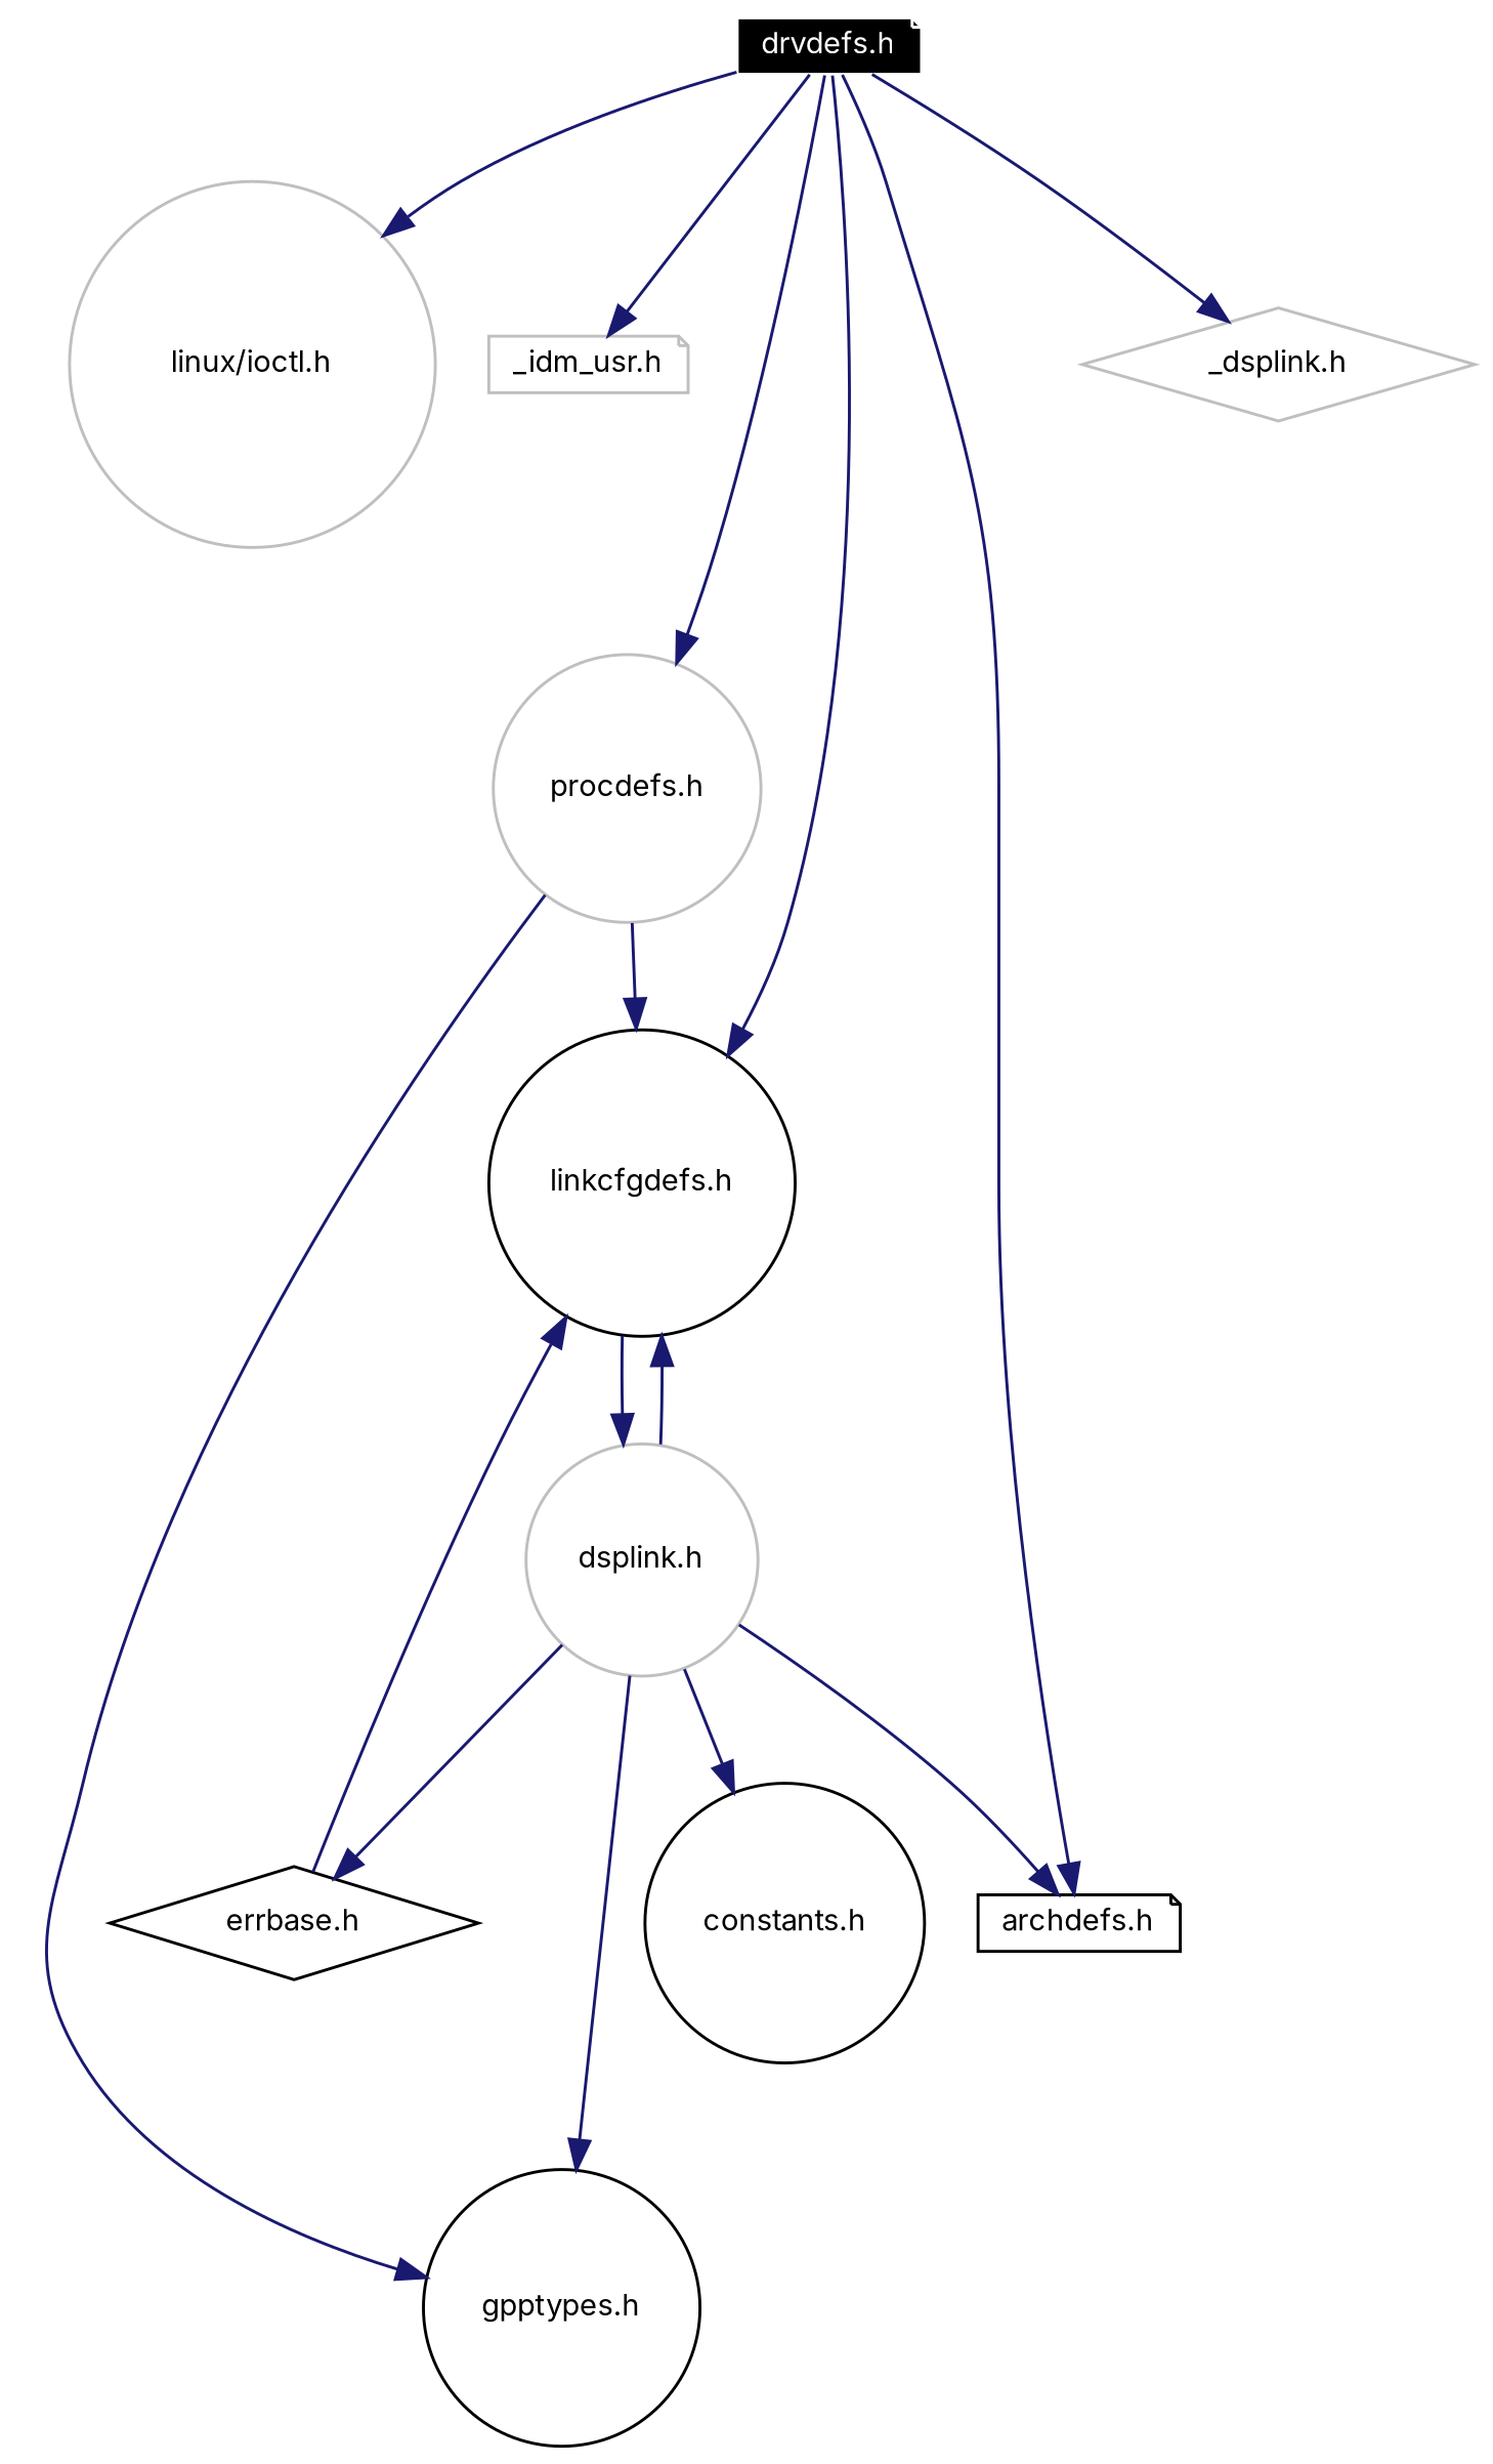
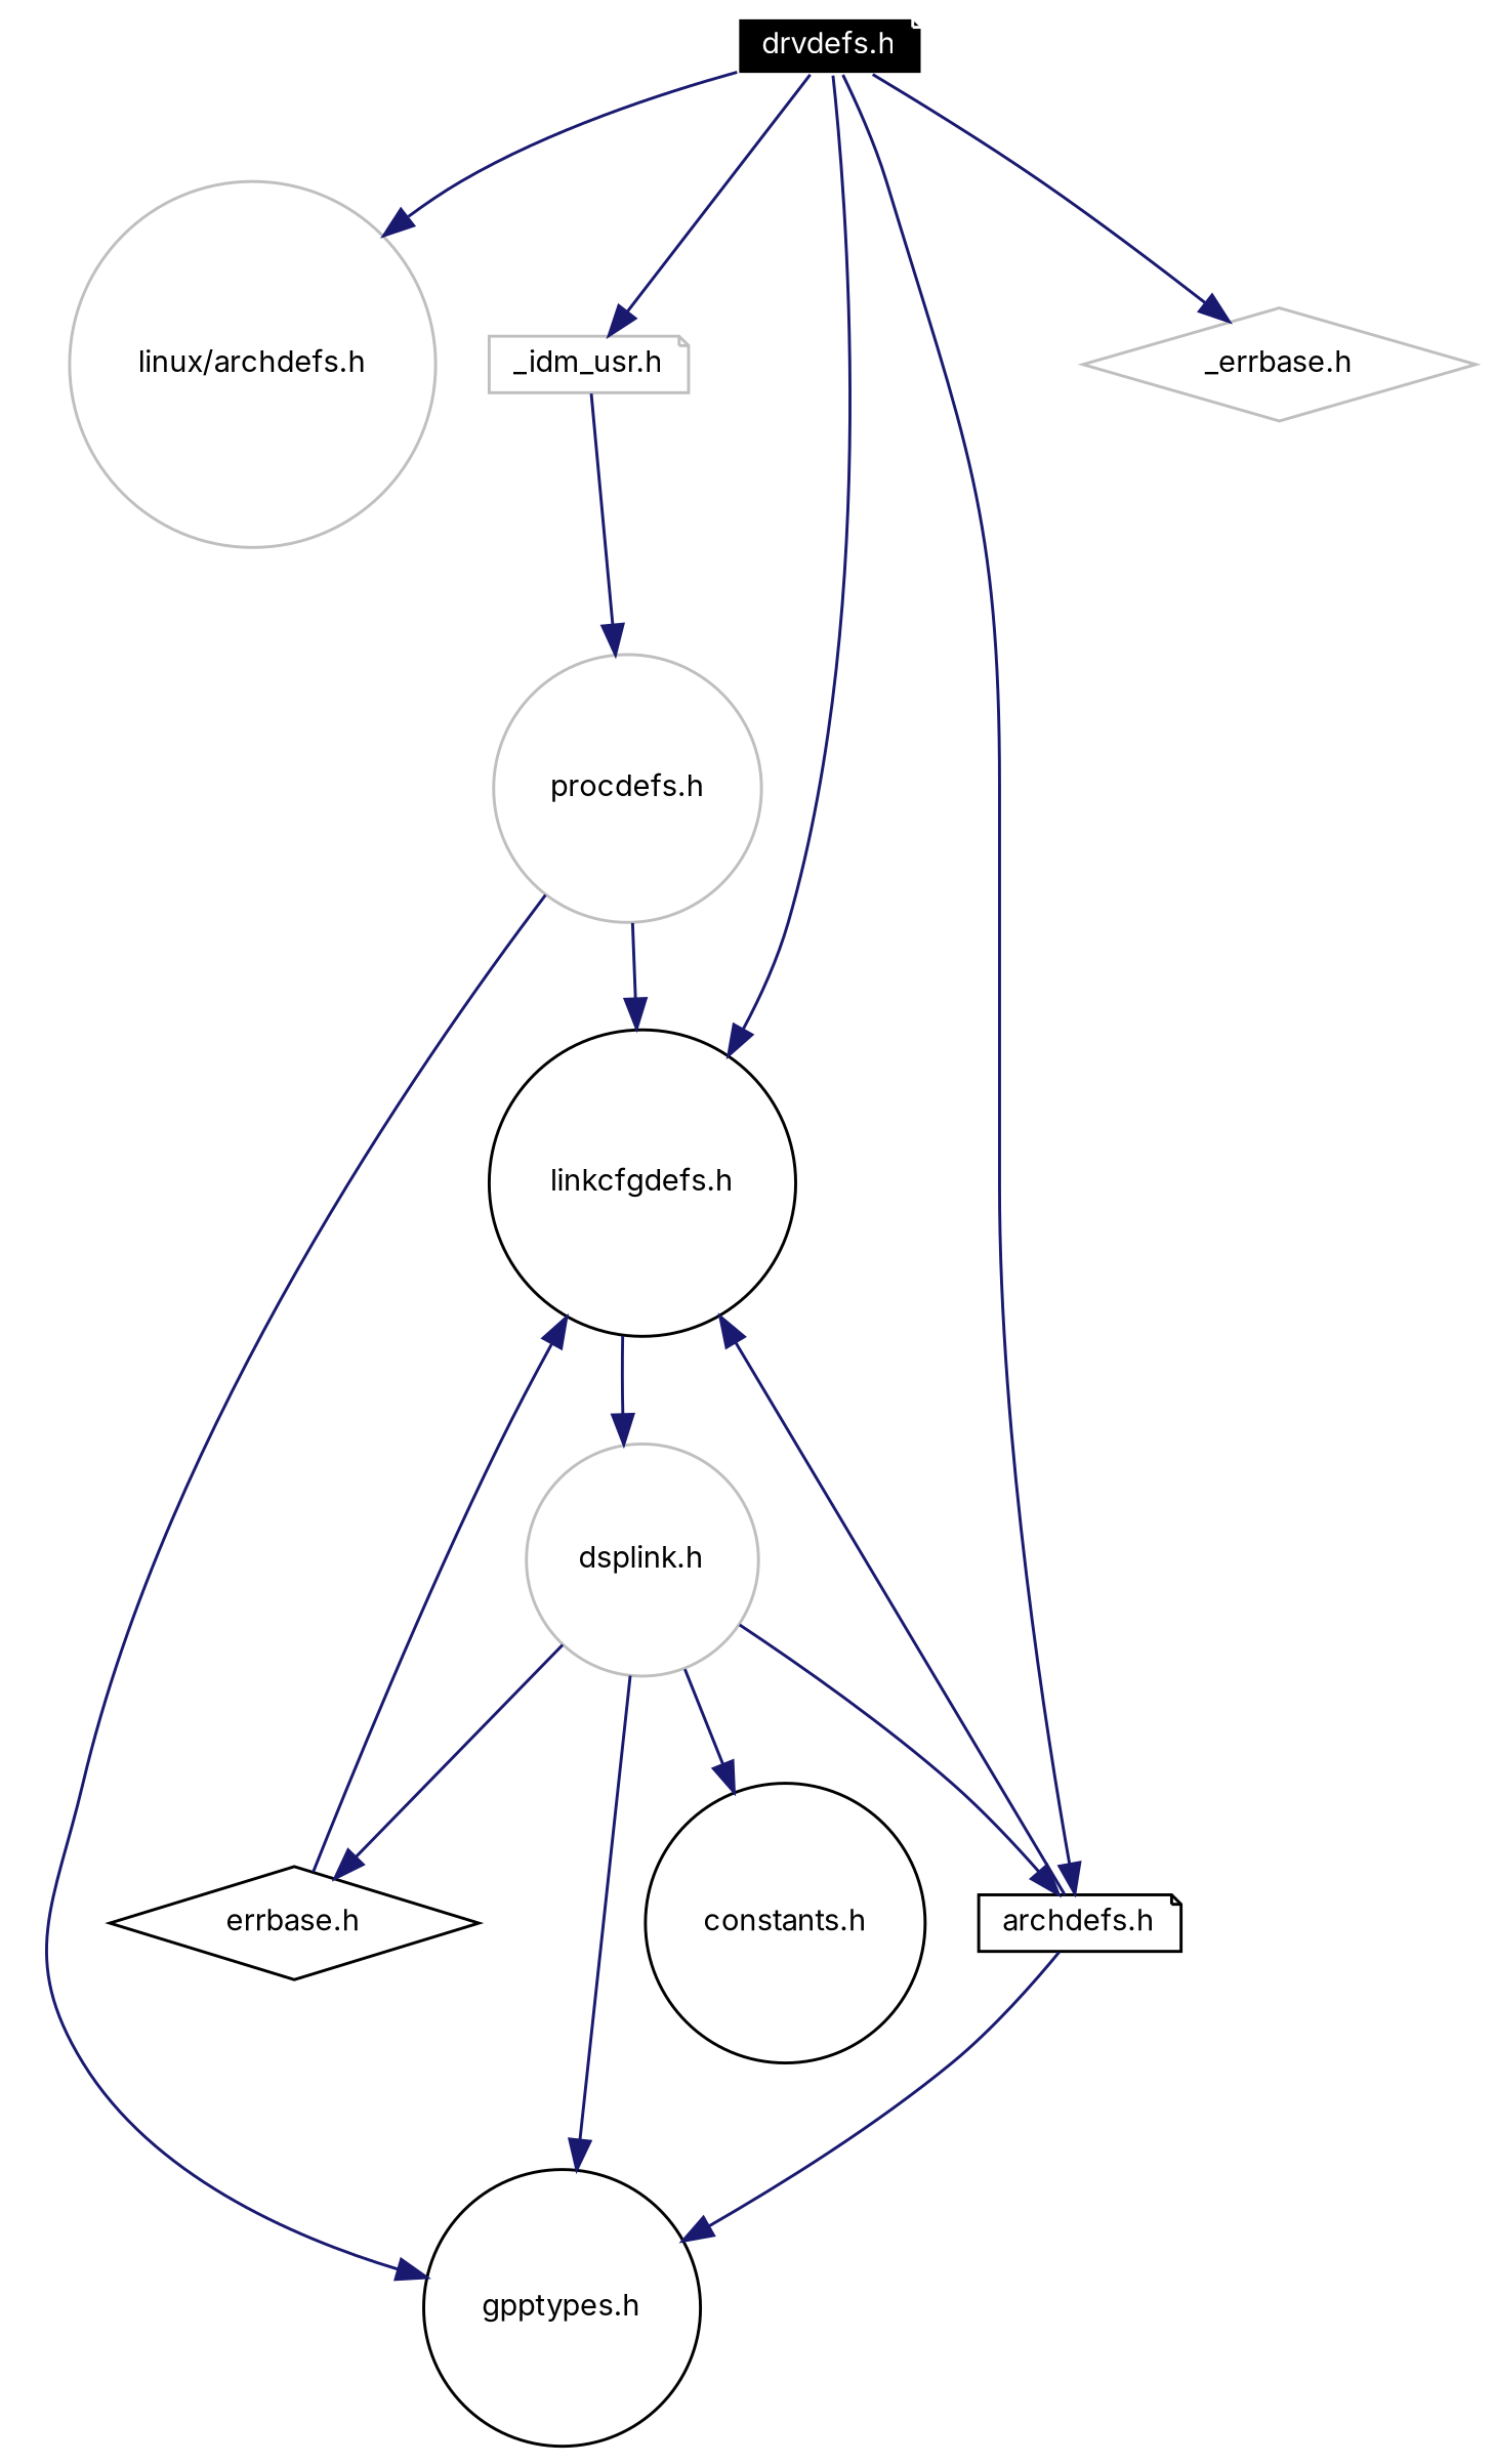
  digraph {
    fontname=Inter
    rankdir=TB
    node [color=grey75 fillcolor=white fontname=Inter fontsize=10 shape=circle style=filled]
    edge [color=midnightblue fontname=Inter fontsize=10 labelfontname=Helvetica labelfontsize=10 style=solid]
    n1 [color=white fillcolor=black fontcolor=white height=0.2 label="drvdefs.h" shape=note width=0.4]
-   n2 [height=0.2 label="linux/ioctl.h" width=0.4]
+   n2 [height=0.2 label="linux/archdefs.h" width=0.4]
    n3 [color=black height=0.2 label="linkcfgdefs.h" width=0.4]
-   n4 [height=0.2 label="_dsplink.h" shape=diamond width=0.4]
+   n4 [height=0.2 label="_errbase.h" shape=diamond width=0.4]
    n5 [height=0.2 label="procdefs.h" width=0.4]
    n6 [height=0.2 label="_idm_usr.h" shape=note width=0.4]
    n7 [color=black height=0.2 label="archdefs.h" shape=note width=0.4]
    n8 [height=0.2 label="dsplink.h" width=0.4]
    n9 [color=black height=0.2 label="gpptypes.h" width=0.4]
    n10 [color=black height=0.2 label="constants.h" width=0.4]
    n11 [color=black height=0.2 label="errbase.h" shape=diamond width=0.4]
    n1 -> n2
    n1 -> n3
    n1 -> n4
-   n1 -> n5
+   n6 -> n5
    n1 -> n6
    n1 -> n7
    n3 -> n8
    n5 -> n3
    n5 -> n9
-   n8 -> n3
+   n7 -> n9
+   n7 -> n3
    n8 -> n7
    n8 -> n9
    n8 -> n10
    n8 -> n11
    n11 -> n3
  }
